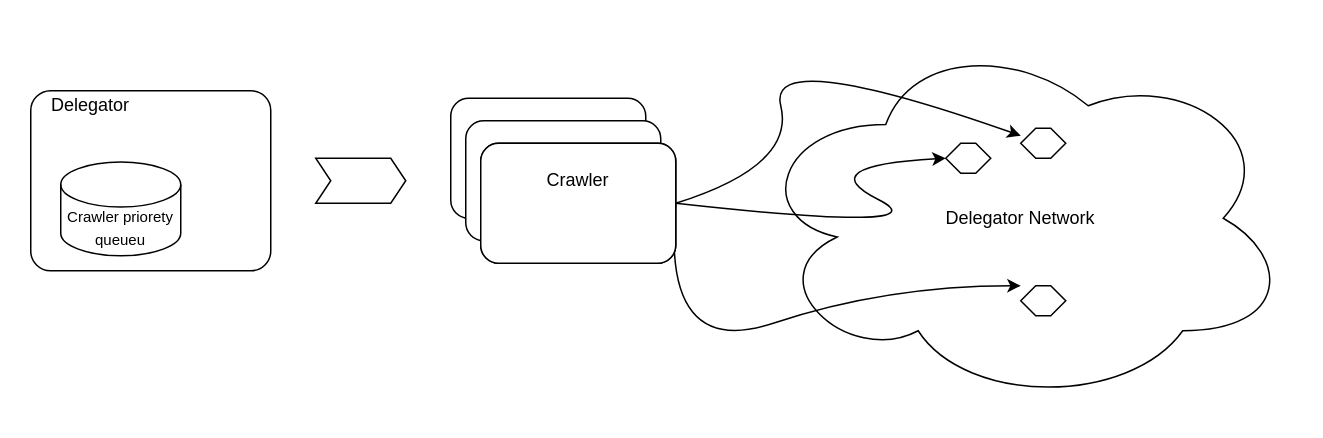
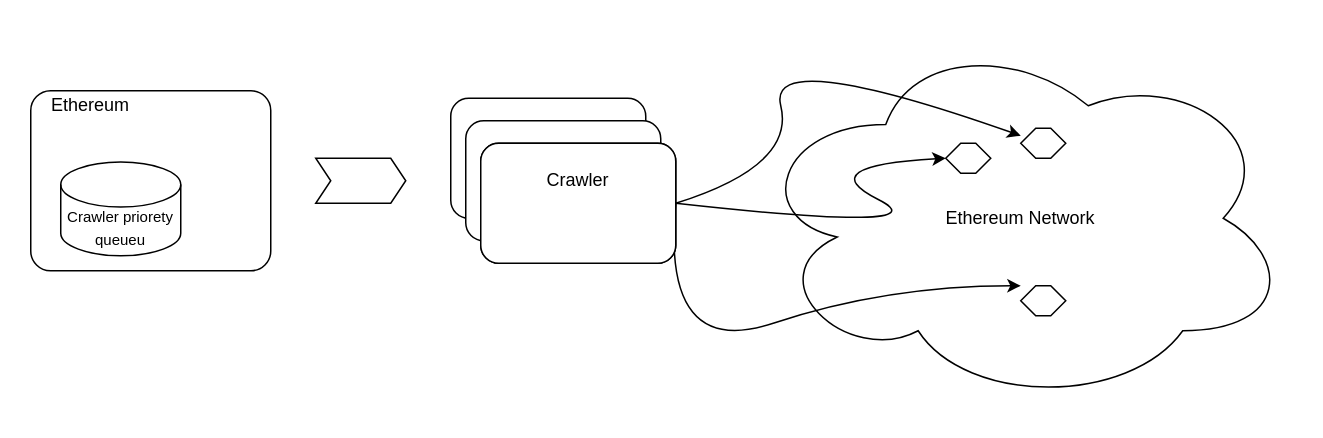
  <mxCell id="0" />
  <mxCell id="1" parent="0" />
  <mxCell id="2" value="" style="rounded=1;whiteSpace=wrap;html=1;" vertex="1" parent="1"><mxGeometry x="300" y="65" width="130" height="80" as="geometry" /></mxCell>
  <mxCell id="3" value="" style="rounded=1;whiteSpace=wrap;html=1;" vertex="1" parent="1"><mxGeometry x="310" y="80" width="130" height="80" as="geometry" /></mxCell>
  <mxCell id="4" value="&lt;table&gt;&lt;tbody&gt;&lt;tr&gt;&lt;td&gt;&lt;/td&gt;&lt;td&gt;&lt;br&gt;&lt;/td&gt;&lt;td&gt;&lt;br&gt;&lt;/td&gt;&lt;td&gt;&lt;br&gt;&lt;/td&gt;&lt;/tr&gt;&lt;tr&gt;&lt;td&gt;&lt;br&gt;&lt;/td&gt;&lt;td&gt;&lt;br&gt;&lt;/td&gt;&lt;td&gt;&lt;br&gt;&lt;/td&gt;&lt;td&gt;&lt;br&gt;&lt;/td&gt;&lt;/tr&gt;&lt;/tbody&gt;&lt;/table&gt;" style="rounded=1;whiteSpace=wrap;html=1;align=left;arcSize=11;" vertex="1" parent="1"><mxGeometry x="20" y="60" width="160" height="120" as="geometry" /></mxCell>
  <mxCell id="5" value="&lt;font style=&quot;font-size: 10px;&quot;&gt;Crawler priorety queueu&lt;/font&gt;" style="shape=cylinder3;whiteSpace=wrap;html=1;boundedLbl=1;backgroundOutline=1;size=15;" vertex="1" parent="1"><mxGeometry x="40" y="107.5" width="80" height="62.5" as="geometry" /></mxCell>
  <mxCell id="6" value="" style="rounded=1;whiteSpace=wrap;html=1;" vertex="1" parent="1"><mxGeometry x="320" y="95" width="130" height="80" as="geometry" /></mxCell>
- <mxCell id="7" value="Delegator" style="text;html=1;strokeColor=none;fillColor=none;align=center;verticalAlign=middle;whiteSpace=wrap;rounded=0;" vertex="1" parent="1"><mxGeometry x="30" y="55" width="60" height="30" as="geometry" /></mxCell>
- <mxCell id="8" value="Delegator Network" style="ellipse;shape=cloud;whiteSpace=wrap;html=1;" vertex="1" parent="1"><mxGeometry x="500" y="20" width="360" height="250" as="geometry" /></mxCell>
+ <mxCell id="7" value="Ethereum" style="text;html=1;strokeColor=none;fillColor=none;align=center;verticalAlign=middle;whiteSpace=wrap;rounded=0;" vertex="1" parent="1"><mxGeometry x="30" y="55" width="60" height="30" as="geometry" /></mxCell>
+ <mxCell id="8" value="Ethereum Network" style="ellipse;shape=cloud;whiteSpace=wrap;html=1;" vertex="1" parent="1"><mxGeometry x="500" y="20" width="360" height="250" as="geometry" /></mxCell>
  <mxCell id="9" value="" style="curved=1;endArrow=classic;html=1;rounded=0;exitX=1;exitY=0.5;exitDx=0;exitDy=0;entryX=0.5;entryY=0.28;entryDx=0;entryDy=0;entryPerimeter=0;" edge="1" parent="1" source="6" target="8"><mxGeometry width="50" height="50" relative="1" as="geometry"><mxPoint x="480" y="110" as="sourcePoint" /><mxPoint x="530" y="60" as="targetPoint" /><Array as="points"><mxPoint x="530" y="110" /><mxPoint x="510" y="30" /></Array></mxGeometry></mxCell>
  <mxCell id="10" value="" style="curved=1;endArrow=classic;html=1;rounded=0;exitX=1;exitY=0.5;exitDx=0;exitDy=0;entryX=0.5;entryY=0.68;entryDx=0;entryDy=0;entryPerimeter=0;" edge="1" parent="1" source="6" target="8"><mxGeometry width="50" height="50" relative="1" as="geometry"><mxPoint x="390" y="240" as="sourcePoint" /><mxPoint x="534" y="218" as="targetPoint" /><Array as="points"><mxPoint x="440" y="240" /><mxPoint x="590" y="190" /></Array></mxGeometry></mxCell>
  <mxCell id="11" value="" style="curved=1;endArrow=classic;html=1;rounded=0;exitX=1;exitY=0.5;exitDx=0;exitDy=0;" edge="1" parent="1" source="6"><mxGeometry width="50" height="50" relative="1" as="geometry"><mxPoint x="580" y="155" as="sourcePoint" /><mxPoint x="630" y="105" as="targetPoint" /><Array as="points"><mxPoint x="630" y="155" /><mxPoint x="540" y="110" /></Array></mxGeometry></mxCell>
  <mxCell id="12" value="" style="shape=hexagon;perimeter=hexagonPerimeter2;whiteSpace=wrap;html=1;fixedSize=1;size=10;" vertex="1" parent="1"><mxGeometry x="630" y="95" width="30" height="20" as="geometry" /></mxCell>
  <mxCell id="13" value="" style="shape=hexagon;perimeter=hexagonPerimeter2;whiteSpace=wrap;html=1;fixedSize=1;size=10;" vertex="1" parent="1"><mxGeometry x="680" y="85" width="30" height="20" as="geometry" /></mxCell>
  <mxCell id="14" value="" style="shape=hexagon;perimeter=hexagonPerimeter2;whiteSpace=wrap;html=1;fixedSize=1;size=10;" vertex="1" parent="1"><mxGeometry x="680" y="190" width="30" height="20" as="geometry" /></mxCell>
  <mxCell id="15" value="" style="rounded=1;whiteSpace=wrap;html=1;" vertex="1" parent="1"><mxGeometry x="320" y="95" width="130" height="80" as="geometry" /></mxCell>
  <mxCell id="16" value="Crawler" style="text;html=1;strokeColor=none;fillColor=none;align=center;verticalAlign=middle;whiteSpace=wrap;rounded=0;" vertex="1" parent="1"><mxGeometry x="355" y="105" width="60" height="30" as="geometry" /></mxCell>
  <mxCell id="17" value="" style="shape=step;perimeter=stepPerimeter;whiteSpace=wrap;html=1;fixedSize=1;size=10;" vertex="1" parent="1"><mxGeometry x="210" y="105" width="60" height="30" as="geometry" /></mxCell>
